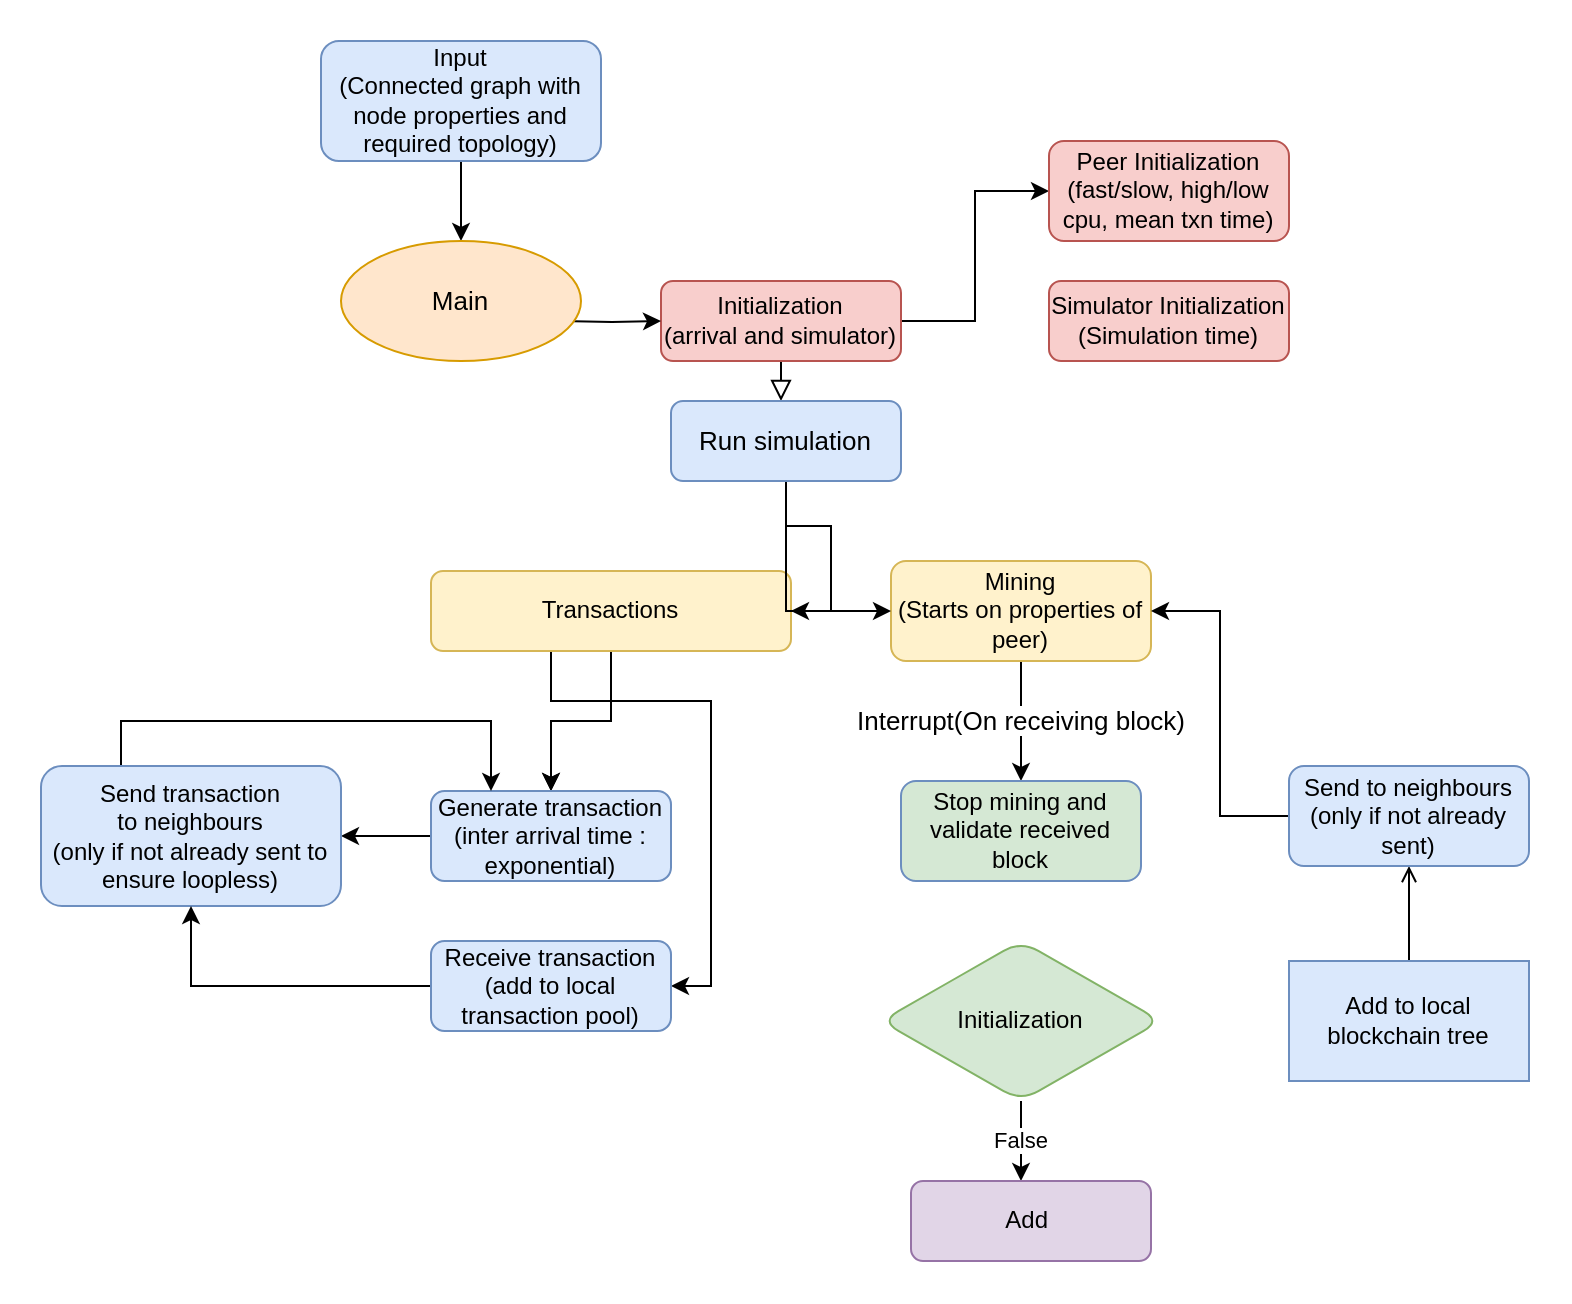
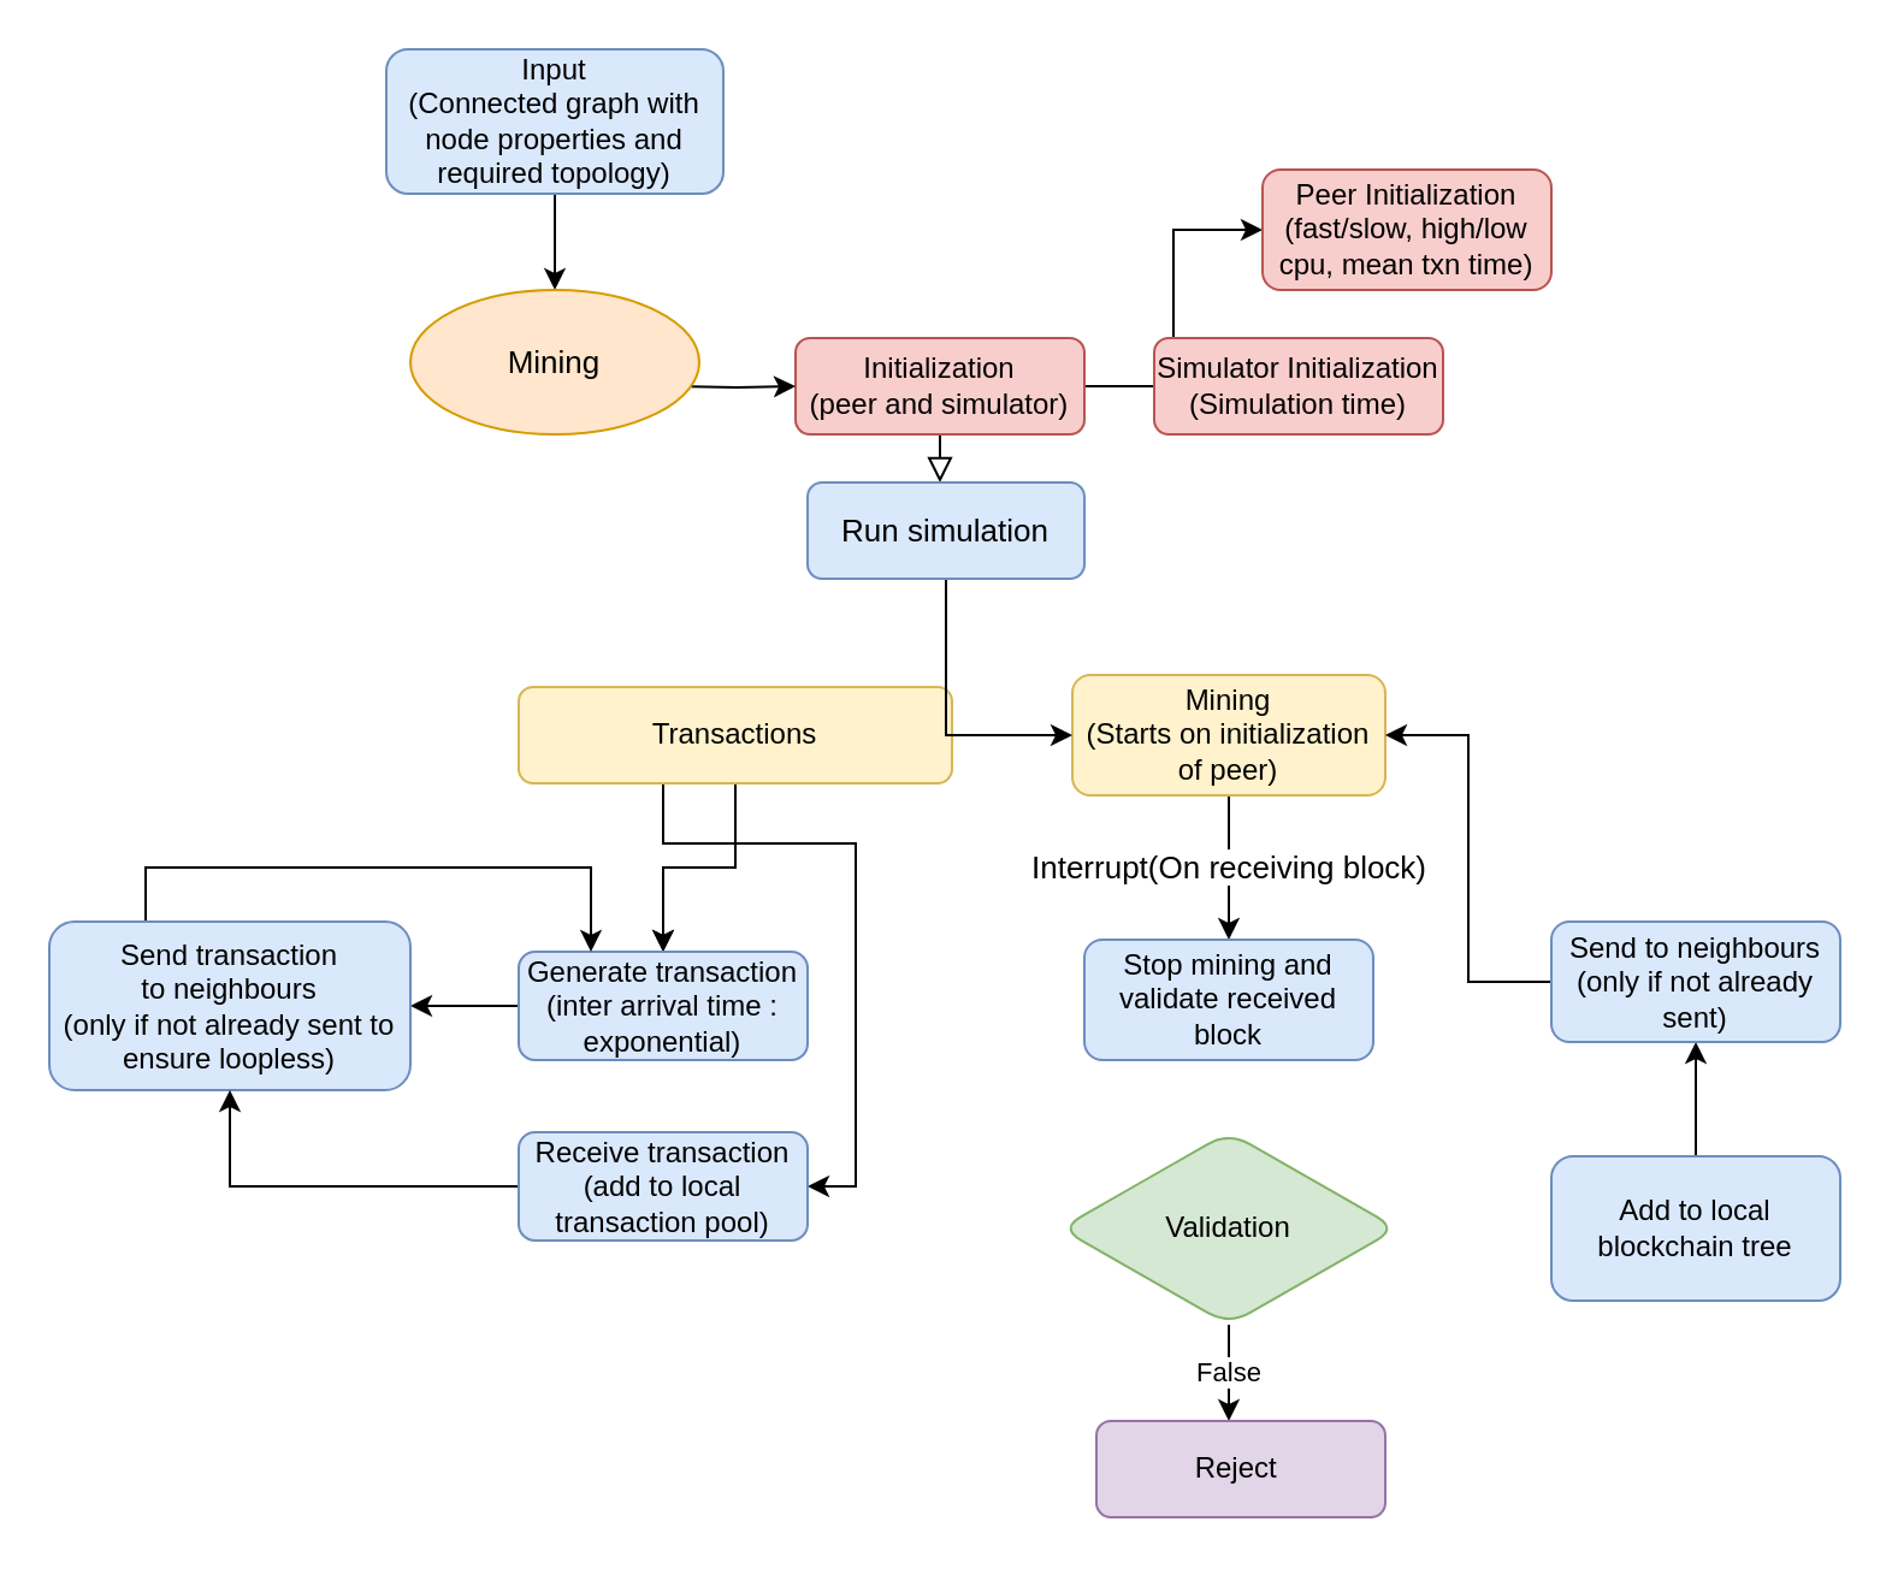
  <mxCell id="0" />
  <mxCell id="1" parent="0" />
  <mxCell id="2" value="" style="rounded=0;html=1;jettySize=auto;orthogonalLoop=1;fontSize=11;endArrow=block;endFill=0;endSize=8;strokeWidth=1;shadow=0;labelBackgroundColor=none;edgeStyle=orthogonalEdgeStyle;" parent="1" source="4" edge="1"><mxGeometry relative="1" as="geometry"><mxPoint x="390" y="200" as="targetPoint" /></mxGeometry></mxCell>
  <mxCell id="3" style="edgeStyle=orthogonalEdgeStyle;rounded=0;orthogonalLoop=1;jettySize=auto;html=1;entryX=0;entryY=0.5;entryDx=0;entryDy=0;" edge="1" parent="1" source="4" target="13"><mxGeometry relative="1" as="geometry" /></mxCell>
- <mxCell id="4" value="Initialization&lt;br&gt;(arrival and simulator)" style="rounded=1;whiteSpace=wrap;html=1;fontSize=12;glass=0;strokeWidth=1;shadow=0;fillColor=#f8cecc;strokeColor=#b85450;" parent="1" vertex="1"><mxGeometry x="330" y="140" width="120" height="40" as="geometry" /></mxCell>
+ <mxCell id="4" value="Initialization&lt;br&gt;(peer and simulator)" style="rounded=1;whiteSpace=wrap;html=1;fontSize=12;glass=0;strokeWidth=1;shadow=0;fillColor=#f8cecc;strokeColor=#b85450;" parent="1" vertex="1"><mxGeometry x="330" y="140" width="120" height="40" as="geometry" /></mxCell>
  <mxCell id="5" value="&lt;font style=&quot;font-size: 13px;&quot;&gt;Interrupt(On receiving block)&lt;br&gt;&lt;/font&gt;" style="edgeStyle=orthogonalEdgeStyle;rounded=0;orthogonalLoop=1;jettySize=auto;html=1;" edge="1" parent="1" source="6"><mxGeometry relative="1" as="geometry"><mxPoint x="510" y="390" as="targetPoint" /></mxGeometry></mxCell>
- <mxCell id="6" value="Mining&lt;br&gt;(Starts on properties of peer)" style="rounded=1;whiteSpace=wrap;html=1;fontSize=12;glass=0;strokeWidth=1;shadow=0;fillColor=#fff2cc;strokeColor=#d6b656;" parent="1" vertex="1"><mxGeometry x="445" y="280" width="130" height="50" as="geometry" /></mxCell>
+ <mxCell id="6" value="Mining&lt;br&gt;(Starts on initialization of peer)" style="rounded=1;whiteSpace=wrap;html=1;fontSize=12;glass=0;strokeWidth=1;shadow=0;fillColor=#fff2cc;strokeColor=#d6b656;" parent="1" vertex="1"><mxGeometry x="445" y="280" width="130" height="50" as="geometry" /></mxCell>
  <mxCell id="7" value="" style="edgeStyle=orthogonalEdgeStyle;rounded=0;orthogonalLoop=1;jettySize=auto;html=1;" edge="1" parent="1" source="10" target="18"><mxGeometry relative="1" as="geometry" /></mxCell>
  <mxCell id="8" value="" style="edgeStyle=orthogonalEdgeStyle;rounded=0;orthogonalLoop=1;jettySize=auto;html=1;" edge="1" parent="1" source="10" target="18"><mxGeometry relative="1" as="geometry" /></mxCell>
  <mxCell id="9" style="edgeStyle=orthogonalEdgeStyle;rounded=0;orthogonalLoop=1;jettySize=auto;html=1;entryX=1;entryY=0.5;entryDx=0;entryDy=0;" edge="1" parent="1" source="10" target="22"><mxGeometry relative="1" as="geometry"><Array as="points"><mxPoint x="275" y="350" /><mxPoint x="355" y="350" /><mxPoint x="355" y="493" /></Array></mxGeometry></mxCell>
  <mxCell id="10" value="Transactions" style="rounded=1;whiteSpace=wrap;html=1;fontSize=12;glass=0;strokeWidth=1;shadow=0;fillColor=#fff2cc;strokeColor=#d6b656;" parent="1" vertex="1"><mxGeometry x="215" y="285" width="180" height="40" as="geometry" /></mxCell>
  <mxCell id="11" style="edgeStyle=orthogonalEdgeStyle;rounded=0;orthogonalLoop=1;jettySize=auto;html=1;" edge="1" parent="1" source="12"><mxGeometry relative="1" as="geometry"><mxPoint x="230" y="120" as="targetPoint" /></mxGeometry></mxCell>
  <mxCell id="12" value="Input&lt;br&gt;(Connected graph with node properties and required topology)" style="rounded=1;whiteSpace=wrap;html=1;fontSize=12;glass=0;strokeWidth=1;shadow=0;fillColor=#dae8fc;strokeColor=#6c8ebf;" vertex="1" parent="1"><mxGeometry x="160" y="20" width="140" height="60" as="geometry" /></mxCell>
  <mxCell id="13" value="Peer Initialization&lt;br&gt;(fast/slow, high/low cpu, mean txn time)" style="rounded=1;whiteSpace=wrap;html=1;fontSize=12;glass=0;strokeWidth=1;shadow=0;fillColor=#f8cecc;strokeColor=#b85450;" vertex="1" parent="1"><mxGeometry x="524" y="70" width="120" height="50" as="geometry" /></mxCell>
- <mxCell id="14" value="Simulator Initialization&lt;br&gt;(Simulation time)" style="rounded=1;whiteSpace=wrap;html=1;fontSize=12;glass=0;strokeWidth=1;shadow=0;fillColor=#f8cecc;strokeColor=#b85450;" vertex="1" parent="1"><mxGeometry x="524" y="140" width="120" height="40" as="geometry" /></mxCell>
+ <mxCell id="14" value="Simulator Initialization&lt;br&gt;(Simulation time)" style="rounded=1;whiteSpace=wrap;html=1;fontSize=12;glass=0;strokeWidth=1;shadow=0;fillColor=#f8cecc;strokeColor=#b85450;" vertex="1" parent="1"><mxGeometry x="479" y="140" width="120" height="40" as="geometry" /></mxCell>
  <mxCell id="15" style="edgeStyle=orthogonalEdgeStyle;rounded=0;orthogonalLoop=1;jettySize=auto;html=1;entryX=0;entryY=0.5;entryDx=0;entryDy=0;" edge="1" parent="1" target="4"><mxGeometry relative="1" as="geometry"><mxPoint x="280" y="160" as="sourcePoint" /></mxGeometry></mxCell>
- <mxCell id="16" value="Stop mining and validate received block" style="rounded=1;whiteSpace=wrap;html=1;fontSize=12;glass=0;strokeWidth=1;shadow=0;fillColor=#d5e8d4;strokeColor=#6c8ebf;" vertex="1" parent="1"><mxGeometry x="450" y="390" width="120" height="50" as="geometry" /></mxCell>
+ <mxCell id="16" value="Stop mining and validate received block" style="rounded=1;whiteSpace=wrap;html=1;fontSize=12;glass=0;strokeWidth=1;shadow=0;fillColor=#dae8fc;strokeColor=#6c8ebf;" vertex="1" parent="1"><mxGeometry x="450" y="390" width="120" height="50" as="geometry" /></mxCell>
  <mxCell id="17" style="edgeStyle=orthogonalEdgeStyle;rounded=0;orthogonalLoop=1;jettySize=auto;html=1;entryX=1;entryY=0.5;entryDx=0;entryDy=0;" edge="1" parent="1" source="18" target="20"><mxGeometry relative="1" as="geometry" /></mxCell>
  <mxCell id="18" value="Generate transaction&lt;br&gt;(inter arrival time : exponential)" style="whiteSpace=wrap;html=1;rounded=1;glass=0;strokeWidth=1;shadow=0;fillColor=#dae8fc;strokeColor=#6c8ebf;" vertex="1" parent="1"><mxGeometry x="215" y="395" width="120" height="45" as="geometry" /></mxCell>
  <mxCell id="19" style="edgeStyle=orthogonalEdgeStyle;rounded=0;orthogonalLoop=1;jettySize=auto;html=1;entryX=0.25;entryY=0;entryDx=0;entryDy=0;" edge="1" parent="1" source="20" target="18"><mxGeometry relative="1" as="geometry"><mxPoint x="95" y="320" as="targetPoint" /><Array as="points"><mxPoint x="60" y="360" /><mxPoint x="245" y="360" /></Array></mxGeometry></mxCell>
  <mxCell id="20" value="Send transaction&lt;br&gt;to neighbours&lt;br&gt;(only if not already sent to ensure loopless)" style="whiteSpace=wrap;html=1;rounded=1;glass=0;strokeWidth=1;shadow=0;fillColor=#dae8fc;strokeColor=#6c8ebf;" vertex="1" parent="1"><mxGeometry x="20" y="382.5" width="150" height="70" as="geometry" /></mxCell>
  <mxCell id="21" style="edgeStyle=orthogonalEdgeStyle;rounded=0;orthogonalLoop=1;jettySize=auto;html=1;" edge="1" parent="1" source="22" target="20"><mxGeometry relative="1" as="geometry" /></mxCell>
  <mxCell id="22" value="Receive transaction&lt;br&gt;(add to local transaction pool)" style="whiteSpace=wrap;html=1;rounded=1;glass=0;strokeWidth=1;shadow=0;fillColor=#dae8fc;strokeColor=#6c8ebf;" vertex="1" parent="1"><mxGeometry x="215" y="470" width="120" height="45" as="geometry" /></mxCell>
  <mxCell id="23" value="False" style="edgeStyle=orthogonalEdgeStyle;rounded=0;orthogonalLoop=1;jettySize=auto;html=1;" edge="1" parent="1" source="24"><mxGeometry relative="1" as="geometry"><mxPoint x="510" y="590" as="targetPoint" /></mxGeometry></mxCell>
- <mxCell id="24" value="Initialization" style="rhombus;whiteSpace=wrap;html=1;rounded=1;glass=0;strokeWidth=1;shadow=0;fillColor=#d5e8d4;strokeColor=#82b366;" vertex="1" parent="1"><mxGeometry x="440" y="470" width="140" height="80" as="geometry" /></mxCell>
- <mxCell id="25" value="" style="edgeStyle=orthogonalEdgeStyle;rounded=0;orthogonalLoop=1;jettySize=auto;html=1;endArrow=open;" edge="1" parent="1" source="26" target="29"><mxGeometry relative="1" as="geometry" /></mxCell>
- <mxCell id="26" value="Add to local blockchain tree" style="whiteSpace=wrap;html=1;glass=0;strokeWidth=1;shadow=0;fillColor=#dae8fc;strokeColor=#6c8ebf;rounded=0;" vertex="1" parent="1"><mxGeometry x="644" y="480" width="120" height="60" as="geometry" /></mxCell>
- <mxCell id="27" value="Add&amp;nbsp;" style="whiteSpace=wrap;html=1;rounded=1;glass=0;strokeWidth=1;shadow=0;fillColor=#e1d5e7;strokeColor=#9673a6;" vertex="1" parent="1"><mxGeometry x="455" y="590" width="120" height="40" as="geometry" /></mxCell>
+ <mxCell id="24" value="Validation" style="rhombus;whiteSpace=wrap;html=1;rounded=1;glass=0;strokeWidth=1;shadow=0;fillColor=#d5e8d4;strokeColor=#82b366;" vertex="1" parent="1"><mxGeometry x="440" y="470" width="140" height="80" as="geometry" /></mxCell>
+ <mxCell id="25" value="" style="edgeStyle=orthogonalEdgeStyle;rounded=0;orthogonalLoop=1;jettySize=auto;html=1;" edge="1" parent="1" source="26" target="29"><mxGeometry relative="1" as="geometry" /></mxCell>
+ <mxCell id="26" value="Add to local blockchain tree" style="whiteSpace=wrap;html=1;rounded=1;glass=0;strokeWidth=1;shadow=0;fillColor=#dae8fc;strokeColor=#6c8ebf;" vertex="1" parent="1"><mxGeometry x="644" y="480" width="120" height="60" as="geometry" /></mxCell>
+ <mxCell id="27" value="Reject&amp;nbsp;" style="whiteSpace=wrap;html=1;rounded=1;glass=0;strokeWidth=1;shadow=0;fillColor=#e1d5e7;strokeColor=#9673a6;" vertex="1" parent="1"><mxGeometry x="455" y="590" width="120" height="40" as="geometry" /></mxCell>
  <mxCell id="28" style="edgeStyle=orthogonalEdgeStyle;rounded=0;orthogonalLoop=1;jettySize=auto;html=1;entryX=1;entryY=0.5;entryDx=0;entryDy=0;fontSize=13;" edge="1" parent="1" source="29" target="6"><mxGeometry relative="1" as="geometry" /></mxCell>
  <mxCell id="29" value="Send to neighbours&lt;br&gt;(only if not already sent)" style="whiteSpace=wrap;html=1;rounded=1;glass=0;strokeWidth=1;shadow=0;fillColor=#dae8fc;strokeColor=#6c8ebf;" vertex="1" parent="1"><mxGeometry x="644" y="382.5" width="120" height="50" as="geometry" /></mxCell>
- <mxCell id="30" style="edgeStyle=orthogonalEdgeStyle;rounded=0;orthogonalLoop=1;jettySize=auto;html=1;entryX=1;entryY=0.5;entryDx=0;entryDy=0;fontSize=13;" edge="1" parent="1" source="32" target="10"><mxGeometry relative="1" as="geometry" /></mxCell>
  <mxCell id="31" style="edgeStyle=orthogonalEdgeStyle;rounded=0;orthogonalLoop=1;jettySize=auto;html=1;entryX=0;entryY=0.5;entryDx=0;entryDy=0;fontSize=13;" edge="1" parent="1" source="32" target="6"><mxGeometry relative="1" as="geometry" /></mxCell>
  <mxCell id="32" value="Run simulation" style="rounded=1;whiteSpace=wrap;html=1;fontSize=13;fillColor=#dae8fc;strokeColor=#6c8ebf;" vertex="1" parent="1"><mxGeometry x="335" y="200" width="115" height="40" as="geometry" /></mxCell>
- <mxCell id="33" value="Main" style="ellipse;whiteSpace=wrap;html=1;fontSize=13;fillColor=#ffe6cc;strokeColor=#d79b00;" vertex="1" parent="1"><mxGeometry y="120" width="120" height="60" as="geometry" x="170" /></mxCell>
+ <mxCell id="33" value="Mining" style="ellipse;whiteSpace=wrap;html=1;fontSize=13;fillColor=#ffe6cc;strokeColor=#d79b00;" vertex="1" parent="1"><mxGeometry y="120" width="120" height="60" as="geometry" x="170" /></mxCell>
